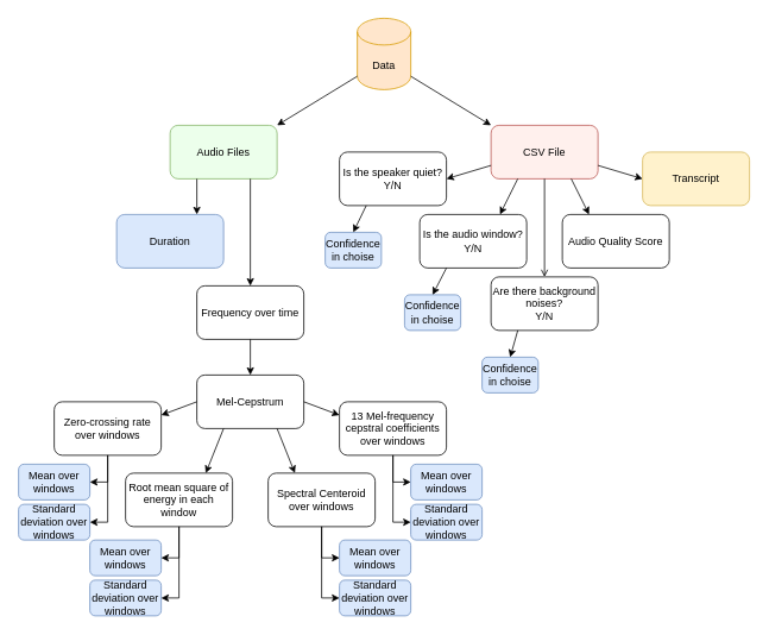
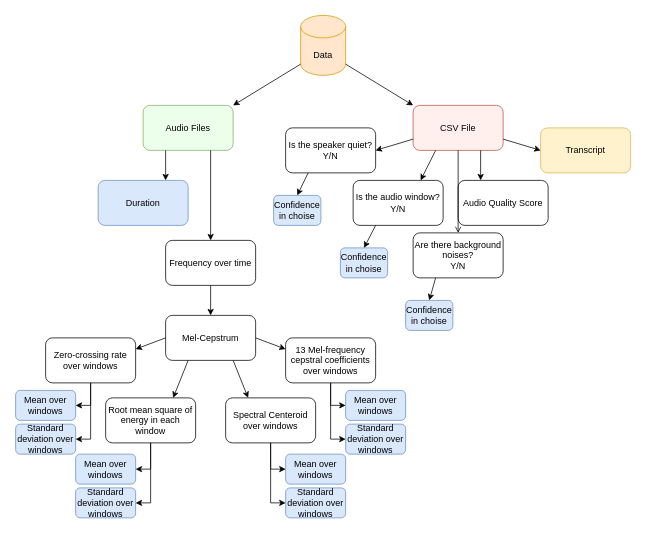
  <mxCell id="0" />
  <mxCell id="1" parent="0" />
  <mxCell id="2" value="Audio Files" style="rounded=1;whiteSpace=wrap;html=1;fillColor=#ECFFEB;strokeColor=#82b366;" vertex="1" parent="1"><mxGeometry x="190" y="140" width="120" height="60" as="geometry" /></mxCell>
  <mxCell id="3" value="CSV File" style="rounded=1;whiteSpace=wrap;html=1;fillColor=#FFF0ED;strokeColor=#b85450;" vertex="1" parent="1"><mxGeometry x="550" y="140" width="120" height="60" as="geometry" /></mxCell>
  <mxCell id="4" value="13 Mel-frequency cepstral coefficients over windows" style="rounded=1;whiteSpace=wrap;html=1;" vertex="1" parent="1"><mxGeometry x="380" y="450" width="120" height="60" as="geometry" /></mxCell>
- <mxCell id="5" value="Audio Quality Score" style="rounded=1;whiteSpace=wrap;html=1;" vertex="1" parent="1"><mxGeometry x="630" y="240" width="120" height="60" as="geometry" /></mxCell>
+ <mxCell id="5" value="Audio Quality Score" style="rounded=1;whiteSpace=wrap;html=1;" vertex="1" parent="1"><mxGeometry x="610" y="240" width="120" height="60" as="geometry" /></mxCell>
  <mxCell id="6" value="" style="endArrow=classic;html=1;rounded=0;exitX=0.75;exitY=1;exitDx=0;exitDy=0;entryX=0.25;entryY=0;entryDx=0;entryDy=0;" edge="1" parent="1" source="3" target="5"><mxGeometry width="50" height="50" relative="1" as="geometry"><mxPoint x="600" y="220" as="sourcePoint" /><mxPoint x="650" y="170" as="targetPoint" /></mxGeometry></mxCell>
  <mxCell id="7" value="Frequency over time" style="rounded=1;whiteSpace=wrap;html=1;" vertex="1" parent="1"><mxGeometry x="220" y="320" width="120" height="60" as="geometry" /></mxCell>
  <mxCell id="8" value="" style="endArrow=classic;html=1;rounded=0;exitX=0.25;exitY=1;exitDx=0;exitDy=0;entryX=0.75;entryY=0;entryDx=0;entryDy=0;" edge="1" parent="1" target="9" source="2"><mxGeometry width="50" height="50" relative="1" as="geometry"><mxPoint x="160" y="200" as="sourcePoint" /><mxPoint x="170" y="170" as="targetPoint" /></mxGeometry></mxCell>
  <mxCell id="9" value="Duration" style="rounded=1;whiteSpace=wrap;html=1;fillColor=#dae8fc;strokeColor=#6c8ebf;" vertex="1" parent="1"><mxGeometry x="130" y="240" width="120" height="60" as="geometry" /></mxCell>
  <mxCell id="10" value="" style="endArrow=classic;html=1;rounded=0;exitX=0.75;exitY=1;exitDx=0;exitDy=0;entryX=0.5;entryY=0;entryDx=0;entryDy=0;" edge="1" parent="1" source="2" target="7"><mxGeometry width="50" height="50" relative="1" as="geometry"><mxPoint x="230" y="210" as="sourcePoint" /><mxPoint x="230" y="250" as="targetPoint" /></mxGeometry></mxCell>
  <mxCell id="11" value="" style="endArrow=classic;html=1;rounded=0;exitX=0.5;exitY=1;exitDx=0;exitDy=0;entryX=0.5;entryY=0;entryDx=0;entryDy=0;" edge="1" parent="1" source="7" target="14"><mxGeometry width="50" height="50" relative="1" as="geometry"><mxPoint x="320" y="210" as="sourcePoint" /><mxPoint x="320" y="330" as="targetPoint" /></mxGeometry></mxCell>
  <mxCell id="12" value="Spectral Centeroid over windows" style="rounded=1;whiteSpace=wrap;html=1;" vertex="1" parent="1"><mxGeometry x="300" y="530" width="120" height="60" as="geometry" /></mxCell>
  <mxCell id="13" value="Root mean square of energy in each window" style="rounded=1;whiteSpace=wrap;html=1;" vertex="1" parent="1"><mxGeometry x="140" y="530" width="120" height="60" as="geometry" /></mxCell>
  <mxCell id="14" value="Mel-Cepstrum" style="rounded=1;whiteSpace=wrap;html=1;" vertex="1" parent="1"><mxGeometry x="220" y="420" width="120" height="60" as="geometry" /></mxCell>
  <mxCell id="15" value="Zero-crossing rate over windows" style="rounded=1;whiteSpace=wrap;html=1;" vertex="1" parent="1"><mxGeometry x="60" y="450" width="120" height="60" as="geometry" /></mxCell>
  <mxCell id="16" value="" style="endArrow=classic;html=1;rounded=0;exitX=1;exitY=0.5;exitDx=0;exitDy=0;entryX=0;entryY=0.25;entryDx=0;entryDy=0;" edge="1" parent="1" source="14" target="4"><mxGeometry width="50" height="50" relative="1" as="geometry"><mxPoint x="290" y="390" as="sourcePoint" /><mxPoint x="290" y="430" as="targetPoint" /></mxGeometry></mxCell>
  <mxCell id="17" value="" style="endArrow=classic;html=1;rounded=0;exitX=0.75;exitY=1;exitDx=0;exitDy=0;entryX=0.25;entryY=0;entryDx=0;entryDy=0;" edge="1" parent="1" source="14" target="12"><mxGeometry width="50" height="50" relative="1" as="geometry"><mxPoint x="350" y="460" as="sourcePoint" /><mxPoint x="390" y="490" as="targetPoint" /></mxGeometry></mxCell>
  <mxCell id="18" value="" style="endArrow=classic;html=1;rounded=0;exitX=0.25;exitY=1;exitDx=0;exitDy=0;entryX=0.75;entryY=0;entryDx=0;entryDy=0;" edge="1" parent="1" source="14" target="13"><mxGeometry width="50" height="50" relative="1" as="geometry"><mxPoint x="320" y="490" as="sourcePoint" /><mxPoint x="370" y="540" as="targetPoint" /></mxGeometry></mxCell>
  <mxCell id="19" value="" style="endArrow=classic;html=1;rounded=0;exitX=0;exitY=0.5;exitDx=0;exitDy=0;entryX=1;entryY=0.25;entryDx=0;entryDy=0;" edge="1" parent="1" source="14" target="15"><mxGeometry width="50" height="50" relative="1" as="geometry"><mxPoint x="260" y="490" as="sourcePoint" /><mxPoint x="240" y="540" as="targetPoint" /></mxGeometry></mxCell>
  <mxCell id="20" value="Is the audio window?&lt;div&gt;Y/N&lt;/div&gt;" style="rounded=1;whiteSpace=wrap;html=1;" vertex="1" parent="1"><mxGeometry x="470" y="240" width="120" height="60" as="geometry" /></mxCell>
  <mxCell id="21" value="Are there background noises?&lt;br&gt;Y/N" style="rounded=1;whiteSpace=wrap;html=1;" vertex="1" parent="1"><mxGeometry x="550" y="310" width="120" height="60" as="geometry" /></mxCell>
  <mxCell id="22" value="Is the speaker quiet? Y/N" style="rounded=1;whiteSpace=wrap;html=1;" vertex="1" parent="1"><mxGeometry x="380" y="170" width="120" height="60" as="geometry" /></mxCell>
  <mxCell id="23" value="Transcript" style="rounded=1;whiteSpace=wrap;html=1;fillColor=#fff2cc;strokeColor=#d6b656;" vertex="1" parent="1"><mxGeometry x="720" y="170" width="120" height="60" as="geometry" /></mxCell>
  <mxCell id="24" value="" style="endArrow=classic;html=1;rounded=0;exitX=0.25;exitY=1;exitDx=0;exitDy=0;entryX=0.75;entryY=0;entryDx=0;entryDy=0;" edge="1" parent="1" source="3" target="20"><mxGeometry width="50" height="50" relative="1" as="geometry"><mxPoint x="650" y="210" as="sourcePoint" /><mxPoint x="650" y="250" as="targetPoint" /></mxGeometry></mxCell>
  <mxCell id="25" value="" style="endArrow=open;html=1;rounded=0;exitX=0.5;exitY=1;exitDx=0;exitDy=0;entryX=0.5;entryY=0;entryDx=0;entryDy=0;" edge="1" parent="1" source="3" target="21"><mxGeometry width="50" height="50" relative="1" as="geometry"><mxPoint x="650" y="210" as="sourcePoint" /><mxPoint x="670" y="250" as="targetPoint" /></mxGeometry></mxCell>
  <mxCell id="26" value="" style="endArrow=classic;html=1;rounded=0;exitX=0;exitY=0.75;exitDx=0;exitDy=0;entryX=1;entryY=0.5;entryDx=0;entryDy=0;" edge="1" parent="1" source="3" target="22"><mxGeometry width="50" height="50" relative="1" as="geometry"><mxPoint x="590" y="210" as="sourcePoint" /><mxPoint x="570" y="250" as="targetPoint" /></mxGeometry></mxCell>
  <mxCell id="27" value="" style="endArrow=classic;html=1;rounded=0;exitX=1;exitY=0.75;exitDx=0;exitDy=0;entryX=0;entryY=0.5;entryDx=0;entryDy=0;" edge="1" parent="1" source="3" target="23"><mxGeometry width="50" height="50" relative="1" as="geometry"><mxPoint x="650" y="210" as="sourcePoint" /><mxPoint x="670" y="250" as="targetPoint" /></mxGeometry></mxCell>
  <mxCell id="28" value="Data" style="shape=cylinder3;whiteSpace=wrap;html=1;boundedLbl=1;backgroundOutline=1;size=15;fillColor=#ffe6cc;strokeColor=#d79b00;" vertex="1" parent="1"><mxGeometry x="400" width="60" height="80" as="geometry" y="20" /></mxCell>
  <mxCell id="29" value="" style="endArrow=classic;html=1;rounded=0;exitX=0;exitY=1;exitDx=0;exitDy=-15;exitPerimeter=0;entryX=1;entryY=0;entryDx=0;entryDy=0;" edge="1" parent="1" source="28" target="2"><mxGeometry width="50" height="50" relative="1" as="geometry"><mxPoint x="480" y="370" as="sourcePoint" /><mxPoint x="530" y="320" as="targetPoint" /></mxGeometry></mxCell>
  <mxCell id="30" value="" style="endArrow=classic;html=1;rounded=0;exitX=1;exitY=1;exitDx=0;exitDy=-15;exitPerimeter=0;entryX=0;entryY=0;entryDx=0;entryDy=0;" edge="1" parent="1" source="28" target="3"><mxGeometry width="50" height="50" relative="1" as="geometry"><mxPoint x="410" y="95" as="sourcePoint" /><mxPoint x="320" y="150" as="targetPoint" /></mxGeometry></mxCell>
  <mxCell id="31" value="Mean over windows" style="rounded=1;whiteSpace=wrap;html=1;fillColor=#dae8fc;strokeColor=#6c8ebf;" vertex="1" parent="1"><mxGeometry x="460" y="520" width="80" height="40" as="geometry" /></mxCell>
  <mxCell id="32" value="Standard deviation over windows" style="rounded=1;whiteSpace=wrap;html=1;fillColor=#dae8fc;strokeColor=#6c8ebf;" vertex="1" parent="1"><mxGeometry x="460" y="565" width="80" height="40" as="geometry" /></mxCell>
  <mxCell id="33" value="Mean over windows" style="rounded=1;whiteSpace=wrap;html=1;fillColor=#dae8fc;strokeColor=#6c8ebf;" vertex="1" parent="1"><mxGeometry x="100" y="605" width="80" height="40" as="geometry" /></mxCell>
  <mxCell id="34" value="Standard deviation over windows" style="rounded=1;whiteSpace=wrap;html=1;fillColor=#dae8fc;strokeColor=#6c8ebf;" vertex="1" parent="1"><mxGeometry x="100" y="650" width="80" height="40" as="geometry" /></mxCell>
  <mxCell id="35" value="Mean over windows" style="rounded=1;whiteSpace=wrap;html=1;fillColor=#dae8fc;strokeColor=#6c8ebf;" vertex="1" parent="1"><mxGeometry x="20" y="520" width="80" height="40" as="geometry" /></mxCell>
  <mxCell id="36" value="Standard deviation over windows" style="rounded=1;whiteSpace=wrap;html=1;fillColor=#dae8fc;strokeColor=#6c8ebf;" vertex="1" parent="1"><mxGeometry x="20" y="565" width="80" height="40" as="geometry" /></mxCell>
  <mxCell id="37" value="" style="endArrow=classic;html=1;rounded=0;entryX=1;entryY=0.5;entryDx=0;entryDy=0;exitX=0.5;exitY=1;exitDx=0;exitDy=0;edgeStyle=orthogonalEdgeStyle;" edge="1" parent="1" source="13" target="33"><mxGeometry width="50" height="50" relative="1" as="geometry"><mxPoint x="200" y="470" as="sourcePoint" /><mxPoint x="250" y="420" as="targetPoint" /></mxGeometry></mxCell>
  <mxCell id="38" value="" style="endArrow=classic;html=1;rounded=0;entryX=1;entryY=0.5;entryDx=0;entryDy=0;exitX=0.5;exitY=1;exitDx=0;exitDy=0;edgeStyle=orthogonalEdgeStyle;" edge="1" parent="1" source="13" target="34"><mxGeometry width="50" height="50" relative="1" as="geometry"><mxPoint x="210" y="600" as="sourcePoint" /><mxPoint x="200" y="650" as="targetPoint" /></mxGeometry></mxCell>
  <mxCell id="39" value="" style="endArrow=classic;html=1;rounded=0;entryX=1;entryY=0.5;entryDx=0;entryDy=0;exitX=0.5;exitY=1;exitDx=0;exitDy=0;edgeStyle=orthogonalEdgeStyle;" edge="1" parent="1" source="15" target="35"><mxGeometry width="50" height="50" relative="1" as="geometry"><mxPoint x="210" y="600" as="sourcePoint" /><mxPoint x="190" y="680" as="targetPoint" /></mxGeometry></mxCell>
  <mxCell id="40" value="" style="endArrow=classic;html=1;rounded=0;entryX=1;entryY=0.5;entryDx=0;entryDy=0;exitX=0.5;exitY=1;exitDx=0;exitDy=0;edgeStyle=orthogonalEdgeStyle;" edge="1" parent="1" source="15" target="36"><mxGeometry width="50" height="50" relative="1" as="geometry"><mxPoint x="130" y="520" as="sourcePoint" /><mxPoint x="100" y="560" as="targetPoint" /></mxGeometry></mxCell>
  <mxCell id="41" value="Mean over windows" style="rounded=1;whiteSpace=wrap;html=1;fillColor=#dae8fc;strokeColor=#6c8ebf;" vertex="1" parent="1"><mxGeometry x="380" y="605" width="80" height="40" as="geometry" /></mxCell>
  <mxCell id="42" value="Standard deviation over windows" style="rounded=1;whiteSpace=wrap;html=1;fillColor=#dae8fc;strokeColor=#6c8ebf;" vertex="1" parent="1"><mxGeometry x="380" y="650" width="80" height="40" as="geometry" /></mxCell>
  <mxCell id="43" value="" style="endArrow=classic;html=1;rounded=0;entryX=0;entryY=0.5;entryDx=0;entryDy=0;exitX=0.5;exitY=1;exitDx=0;exitDy=0;edgeStyle=orthogonalEdgeStyle;" edge="1" parent="1" source="12" target="41"><mxGeometry width="50" height="50" relative="1" as="geometry"><mxPoint x="210" y="600" as="sourcePoint" /><mxPoint x="190" y="680" as="targetPoint" /></mxGeometry></mxCell>
  <mxCell id="44" value="" style="endArrow=classic;html=1;rounded=0;entryX=0;entryY=0.5;entryDx=0;entryDy=0;exitX=0.5;exitY=1;exitDx=0;exitDy=0;edgeStyle=orthogonalEdgeStyle;" edge="1" parent="1" source="12" target="42"><mxGeometry width="50" height="50" relative="1" as="geometry"><mxPoint x="220" y="610" as="sourcePoint" /><mxPoint x="200" y="690" as="targetPoint" /></mxGeometry></mxCell>
  <mxCell id="45" value="" style="endArrow=classic;html=1;rounded=0;entryX=0;entryY=0.5;entryDx=0;entryDy=0;exitX=0.5;exitY=1;exitDx=0;exitDy=0;edgeStyle=orthogonalEdgeStyle;" edge="1" parent="1" source="4" target="31"><mxGeometry width="50" height="50" relative="1" as="geometry"><mxPoint x="230" y="620" as="sourcePoint" /><mxPoint x="210" y="700" as="targetPoint" /></mxGeometry></mxCell>
  <mxCell id="46" value="" style="endArrow=classic;html=1;rounded=0;entryX=0;entryY=0.5;entryDx=0;entryDy=0;exitX=0.5;exitY=1;exitDx=0;exitDy=0;edgeStyle=orthogonalEdgeStyle;" edge="1" parent="1" source="4" target="32"><mxGeometry width="50" height="50" relative="1" as="geometry"><mxPoint x="240" y="630" as="sourcePoint" /><mxPoint x="220" y="710" as="targetPoint" /></mxGeometry></mxCell>
  <mxCell id="47" value="Confidence in choise" style="rounded=1;whiteSpace=wrap;html=1;fillColor=#dae8fc;strokeColor=#6c8ebf;" vertex="1" parent="1"><mxGeometry x="364" y="260" width="63" height="40" as="geometry" /></mxCell>
  <mxCell id="48" value="Confidence in choise" style="rounded=1;whiteSpace=wrap;html=1;fillColor=#dae8fc;strokeColor=#6c8ebf;" vertex="1" parent="1"><mxGeometry x="453" y="330" width="63" height="40" as="geometry" /></mxCell>
  <mxCell id="49" value="Confidence in choise" style="rounded=1;whiteSpace=wrap;html=1;fillColor=#dae8fc;strokeColor=#6c8ebf;" vertex="1" parent="1"><mxGeometry x="540" y="400" width="63" height="40" as="geometry" /></mxCell>
  <mxCell id="50" value="" style="endArrow=classic;html=1;rounded=0;exitX=0.25;exitY=1;exitDx=0;exitDy=0;entryX=0.5;entryY=0;entryDx=0;entryDy=0;" edge="1" parent="1" source="22" target="47"><mxGeometry width="50" height="50" relative="1" as="geometry"><mxPoint x="560" y="195" as="sourcePoint" /><mxPoint x="510" y="210" as="targetPoint" /></mxGeometry></mxCell>
  <mxCell id="51" value="" style="endArrow=classic;html=1;rounded=0;exitX=0.25;exitY=1;exitDx=0;exitDy=0;entryX=0.5;entryY=0;entryDx=0;entryDy=0;" edge="1" parent="1" source="20" target="48"><mxGeometry width="50" height="50" relative="1" as="geometry"><mxPoint x="420" y="240" as="sourcePoint" /><mxPoint x="406" y="270" as="targetPoint" /></mxGeometry></mxCell>
  <mxCell id="52" value="" style="endArrow=classic;html=1;rounded=0;exitX=0.25;exitY=1;exitDx=0;exitDy=0;entryX=0.5;entryY=0;entryDx=0;entryDy=0;" edge="1" parent="1" source="21" target="49"><mxGeometry width="50" height="50" relative="1" as="geometry"><mxPoint x="430" y="250" as="sourcePoint" /><mxPoint x="416" y="280" as="targetPoint" /></mxGeometry></mxCell>
